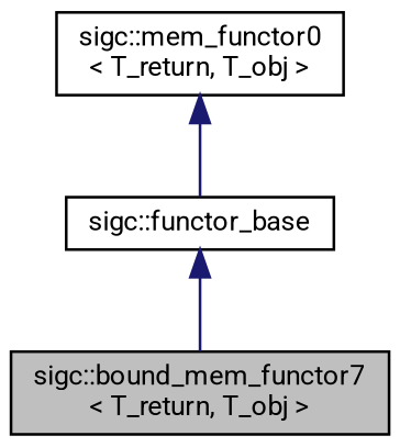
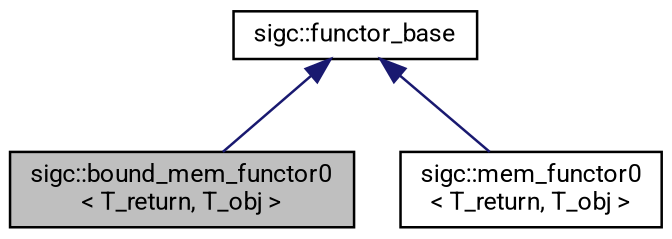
  digraph {
    fontname=Roboto
    node [color=black fillcolor=white fontname=Roboto fontsize=10 shape=record style=filled]
    edge [color=midnightblue dir=back fontname=Roboto fontsize=10 labelfontname=Sans labelfontsize=10 style=solid]
-   n1 [fillcolor=grey75 fontcolor=black height=0.2 label="sigc::bound_mem_functor7\l\< T_return, T_obj \>" width=0.4]
+   n1 [fillcolor=grey75 fontcolor=black height=0.2 label="sigc::bound_mem_functor0\l\< T_return, T_obj \>" width=0.4]
    n2 [height=0.2 label="sigc::mem_functor0\l\< T_return, T_obj \>" width=0.4]
    n3 [height=0.2 label="sigc::functor_base" width=0.4]
    n3 -> n1
-   n2 -> n3
+   n3 -> n2
  }
